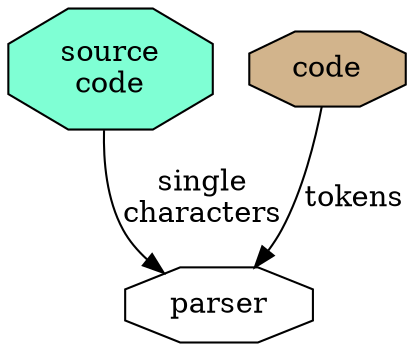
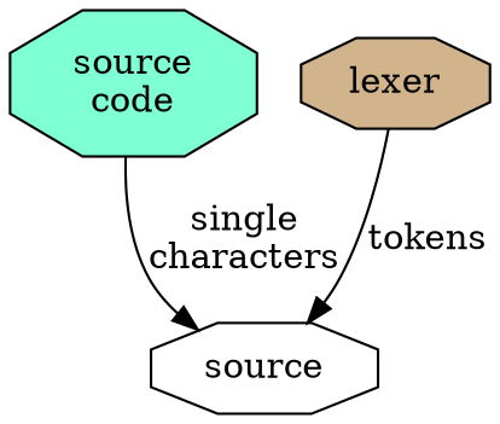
  digraph {
    rankdir=TB
    node [shape=octagon style=filled]
    "source\ncode" [fillcolor=aquamarine]
-   parser [fillcolor=white]
-   lexer [fillcolor=tan label=code]
+   parser [fillcolor=white label=source]
+   lexer [fillcolor=tan]
    "source\ncode" -> parser [label="single\ncharacters"]
    lexer -> parser [label=tokens]
  }
